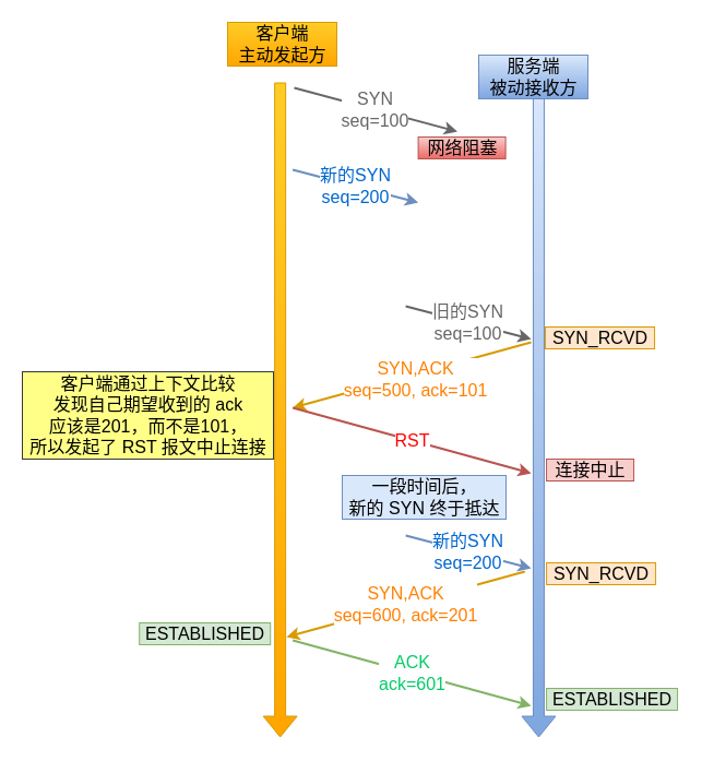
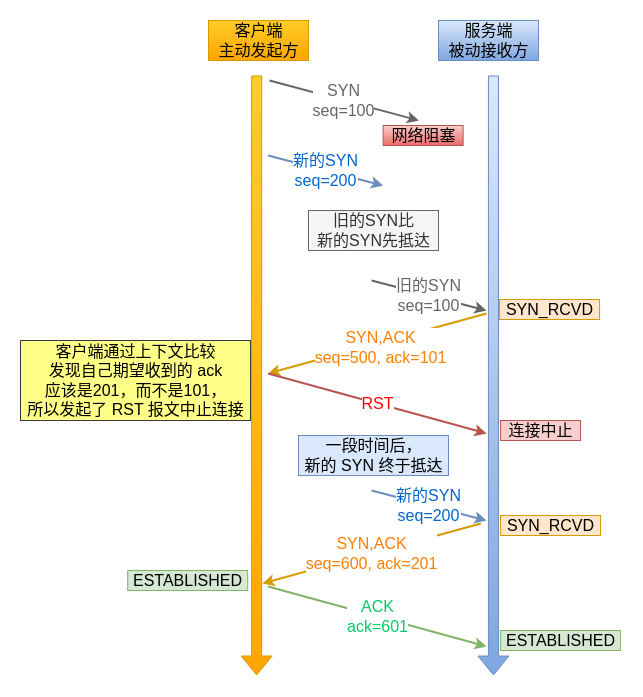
  <mxCell id="0" />
  <mxCell id="1" parent="0" />
  <mxCell id="2" value="" style="shape=flexArrow;endArrow=classic;html=1;rounded=0;fontSize=16;fillColor=#ffcd28;strokeColor=#d79b00;gradientColor=#ffa500;" edge="1" parent="1"><mxGeometry width="50" height="50" relative="1" as="geometry"><mxPoint x="256.15" y="75" as="sourcePoint" /><mxPoint x="256.15" y="675" as="targetPoint" /></mxGeometry></mxCell>
  <mxCell id="3" value="" style="shape=flexArrow;endArrow=classic;html=1;rounded=0;fontSize=16;fillColor=#dae8fc;strokeColor=#6c8ebf;gradientColor=#7ea6e0;" edge="1" parent="1"><mxGeometry width="50" height="50" relative="1" as="geometry"><mxPoint x="492.953" y="75" as="sourcePoint" /><mxPoint x="492.953" y="675" as="targetPoint" /></mxGeometry></mxCell>
  <mxCell id="4" value="&lt;font color=&quot;#666666&quot;&gt;&lt;span style=&quot;font-family: &amp;#34;helvetica&amp;#34; ; font-size: 16px ; font-style: normal ; font-weight: 400 ; letter-spacing: normal ; text-align: center ; text-indent: 0px ; text-transform: none ; word-spacing: 0px ; background-color: rgb(255 , 255 , 255) ; display: inline ; float: none&quot;&gt;SYN&lt;/span&gt;&lt;br style=&quot;font-family: &amp;#34;helvetica&amp;#34; ; font-size: 16px ; font-style: normal ; font-weight: 400 ; letter-spacing: normal ; text-align: center ; text-indent: 0px ; text-transform: none ; word-spacing: 0px&quot;&gt;&lt;span style=&quot;font-family: &amp;#34;helvetica&amp;#34; ; font-size: 16px ; font-style: normal ; font-weight: 400 ; letter-spacing: normal ; text-align: center ; text-indent: 0px ; text-transform: none ; word-spacing: 0px ; background-color: rgb(255 , 255 , 255) ; display: inline ; float: none&quot;&gt;seq=100&lt;/span&gt;&lt;/font&gt;" style="endArrow=classic;html=1;rounded=0;fontSize=16;fillColor=#f5f5f5;strokeColor=#666666;strokeWidth=2;" edge="1" parent="1"><mxGeometry width="50" height="50" relative="1" as="geometry"><mxPoint x="269" y="80" as="sourcePoint" /><mxPoint x="418.439" y="120" as="targetPoint" /></mxGeometry></mxCell>
  <mxCell id="5" value="网络阻塞" style="text;html=1;align=center;verticalAlign=middle;resizable=0;points=[];autosize=1;strokeColor=#b85450;fillColor=#f8cecc;fontSize=16;gradientColor=#ea6b66;" vertex="1" parent="1"><mxGeometry x="382.598" y="125" width="80" height="20" as="geometry" /></mxCell>
  <mxCell id="6" value="&lt;font color=&quot;#0066cc&quot;&gt;&lt;span style=&quot;font-family: &amp;#34;helvetica&amp;#34; ; font-size: 16px ; font-style: normal ; font-weight: 400 ; letter-spacing: normal ; text-align: center ; text-indent: 0px ; text-transform: none ; word-spacing: 0px ; background-color: rgb(255 , 255 , 255) ; display: inline ; float: none&quot;&gt;新的SYN&lt;/span&gt;&lt;br style=&quot;font-family: &amp;#34;helvetica&amp;#34; ; font-size: 16px ; font-style: normal ; font-weight: 400 ; letter-spacing: normal ; text-align: center ; text-indent: 0px ; text-transform: none ; word-spacing: 0px&quot;&gt;&lt;span style=&quot;font-family: &amp;#34;helvetica&amp;#34; ; font-size: 16px ; font-style: normal ; font-weight: 400 ; letter-spacing: normal ; text-align: center ; text-indent: 0px ; text-transform: none ; word-spacing: 0px ; background-color: rgb(255 , 255 , 255) ; display: inline ; float: none&quot;&gt;seq=200&lt;/span&gt;&lt;/font&gt;" style="endArrow=classic;html=1;rounded=0;fontSize=16;strokeWidth=2;fillColor=#dae8fc;strokeColor=#6c8ebf;" edge="1" parent="1"><mxGeometry width="50" height="50" relative="1" as="geometry"><mxPoint x="267.645" y="155" as="sourcePoint" /><mxPoint x="382.598" y="185" as="targetPoint" /></mxGeometry></mxCell>
+ <mxCell id="7" value="旧的SYN比&lt;br&gt;新的SYN先抵达" style="text;html=1;align=center;verticalAlign=middle;resizable=0;points=[];autosize=1;strokeColor=#666666;fillColor=#f5f5f5;fontColor=#333333;fontSize=16;" vertex="1" parent="1"><mxGeometry x="308.002" y="210" width="130" height="40" as="geometry" /></mxCell>
  <mxCell id="8" value="&lt;font color=&quot;#666666&quot;&gt;&lt;span style=&quot;font-family: &amp;#34;helvetica&amp;#34; ; font-size: 16px ; font-style: normal ; font-weight: 400 ; letter-spacing: normal ; text-align: center ; text-indent: 0px ; text-transform: none ; word-spacing: 0px ; background-color: rgb(255 , 255 , 255) ; display: inline ; float: none&quot;&gt;旧的SYN&lt;/span&gt;&lt;br style=&quot;font-family: &amp;#34;helvetica&amp;#34; ; font-size: 16px ; font-style: normal ; font-weight: 400 ; letter-spacing: normal ; text-align: center ; text-indent: 0px ; text-transform: none ; word-spacing: 0px&quot;&gt;&lt;span style=&quot;font-family: &amp;#34;helvetica&amp;#34; ; font-size: 16px ; font-style: normal ; font-weight: 400 ; letter-spacing: normal ; text-align: center ; text-indent: 0px ; text-transform: none ; word-spacing: 0px ; background-color: rgb(255 , 255 , 255) ; display: inline ; float: none&quot;&gt;seq=100&lt;/span&gt;&lt;/font&gt;" style="endArrow=classic;html=1;rounded=0;fontSize=16;strokeWidth=2;fillColor=#f5f5f5;strokeColor=#666666;" edge="1" parent="1"><mxGeometry width="50" height="50" relative="1" as="geometry"><mxPoint x="371.103" y="280" as="sourcePoint" /><mxPoint x="486.056" y="310" as="targetPoint" /></mxGeometry></mxCell>
  <mxCell id="9" value="&lt;font color=&quot;#ff8000&quot;&gt;SYN,ACK&lt;br style=&quot;font-size: 16px&quot;&gt;seq=500, ack=101&lt;/font&gt;" style="edgeStyle=none;rounded=0;orthogonalLoop=1;jettySize=auto;html=1;exitX=0;exitY=0;exitDx=0;exitDy=0;fontSize=16;strokeWidth=2;fillColor=#ffe6cc;strokeColor=#d79b00;" edge="1" parent="1"><mxGeometry x="-0.007" y="5" relative="1" as="geometry"><mxPoint x="486.056" y="313" as="sourcePoint" /><mxPoint x="267.645" y="373" as="targetPoint" /><mxPoint x="1" as="offset" /></mxGeometry></mxCell>
  <mxCell id="10" value="客户端通过上下文比较&lt;br style=&quot;font-size: 16px;&quot;&gt;发现自己期望收到的 ack &lt;br style=&quot;font-size: 16px;&quot;&gt;应该是201，而不是101，&lt;br style=&quot;font-size: 16px;&quot;&gt;所以发起了 RST 报文中止连接" style="text;html=1;align=center;verticalAlign=middle;resizable=0;points=[];autosize=1;strokeColor=#36393d;fillColor=#ffff88;fontSize=16;" vertex="1" parent="1"><mxGeometry x="20" y="340" width="230" height="80" as="geometry" /></mxCell>
  <mxCell id="11" value="&lt;font color=&quot;#ff0000&quot;&gt;RST&lt;/font&gt;" style="edgeStyle=none;rounded=0;orthogonalLoop=1;jettySize=auto;html=1;exitX=1;exitY=0;exitDx=0;exitDy=0;fontSize=16;strokeWidth=2;fillColor=#f8cecc;strokeColor=#b85450;fontColor=#FFFFFF;" edge="1" parent="1"><mxGeometry relative="1" as="geometry"><mxPoint x="267.645" y="373" as="sourcePoint" /><mxPoint x="486.056" y="433" as="targetPoint" /></mxGeometry></mxCell>
  <mxCell id="12" value="连接中止" style="text;html=1;align=center;verticalAlign=middle;resizable=0;points=[];autosize=1;strokeColor=#b85450;fillColor=#f8cecc;fontSize=16;" vertex="1" parent="1"><mxGeometry x="500.056" y="420" width="80" height="20" as="geometry" /></mxCell>
- <mxCell id="13" value="一段时间后，&lt;br style=&quot;font-size: 16px;&quot;&gt;新的 SYN 终于抵达" style="text;html=1;align=center;verticalAlign=middle;resizable=0;points=[];autosize=1;strokeColor=#6c8ebf;fillColor=#dae8fc;fontSize=16;" vertex="1" parent="1"><mxGeometry x="312.998" y="435" width="150" height="40" as="geometry" /></mxCell>
+ <mxCell id="13" value="一段时间后，&lt;br style=&quot;font-size: 16px;&quot;&gt;新的 SYN 终于抵达" style="text;html=1;align=center;verticalAlign=middle;resizable=0;points=[];autosize=1;strokeColor=#6c8ebf;fillColor=#dae8fc;fontSize=16;" vertex="1" parent="1"><mxGeometry x="297.998" y="435" width="150" height="40" as="geometry" /></mxCell>
  <mxCell id="14" value="&lt;span style=&quot;font-family: helvetica; font-size: 16px; font-style: normal; font-weight: 400; letter-spacing: normal; text-align: center; text-indent: 0px; text-transform: none; word-spacing: 0px; background-color: rgb(255, 255, 255); display: inline; float: none;&quot;&gt;新的SYN&lt;/span&gt;&lt;br style=&quot;font-family: helvetica; font-size: 16px; font-style: normal; font-weight: 400; letter-spacing: normal; text-align: center; text-indent: 0px; text-transform: none; word-spacing: 0px;&quot;&gt;&lt;span style=&quot;font-family: helvetica; font-size: 16px; font-style: normal; font-weight: 400; letter-spacing: normal; text-align: center; text-indent: 0px; text-transform: none; word-spacing: 0px; background-color: rgb(255, 255, 255); display: inline; float: none;&quot;&gt;seq=200&lt;/span&gt;" style="endArrow=classic;html=1;rounded=0;fontSize=16;strokeWidth=2;fontColor=#0066CC;fillColor=#dae8fc;strokeColor=#6c8ebf;" edge="1" parent="1"><mxGeometry width="50" height="50" relative="1" as="geometry"><mxPoint x="371.103" y="490" as="sourcePoint" /><mxPoint x="486.056" y="520" as="targetPoint" /></mxGeometry></mxCell>
  <mxCell id="15" value="&lt;font color=&quot;#ff8000&quot;&gt;SYN,ACK&lt;br style=&quot;font-size: 16px&quot;&gt;seq=600, ack=201&lt;/font&gt;" style="edgeStyle=none;rounded=0;orthogonalLoop=1;jettySize=auto;html=1;exitX=0;exitY=0;exitDx=0;exitDy=0;fontSize=16;strokeWidth=2;fillColor=#ffe6cc;strokeColor=#d79b00;" edge="1" parent="1"><mxGeometry relative="1" as="geometry"><mxPoint x="480.308" y="523" as="sourcePoint" /><mxPoint x="261.897" y="583" as="targetPoint" /></mxGeometry></mxCell>
  <mxCell id="16" value="&lt;font color=&quot;#00cc66&quot;&gt;ACK&lt;br style=&quot;font-size: 16px&quot;&gt;ack=601&lt;/font&gt;" style="edgeStyle=none;rounded=0;orthogonalLoop=1;jettySize=auto;html=1;exitX=1;exitY=0;exitDx=0;exitDy=0;fontSize=16;strokeWidth=2;fillColor=#d5e8d4;strokeColor=#82b366;" edge="1" parent="1"><mxGeometry relative="1" as="geometry"><mxPoint x="267.645" y="586" as="sourcePoint" /><mxPoint x="486.056" y="646" as="targetPoint" /></mxGeometry></mxCell>
  <mxCell id="17" value="&lt;span style=&quot;font-size: 16px;&quot;&gt;ESTABLISHED&lt;/span&gt;" style="text;html=1;align=center;verticalAlign=middle;resizable=0;points=[];autosize=1;strokeColor=#82b366;fillColor=#d5e8d4;fontSize=16;" vertex="1" parent="1"><mxGeometry x="500.056" y="630" width="120" height="20" as="geometry" /></mxCell>
  <mxCell id="18" value="&lt;span style=&quot;font-size: 16px;&quot;&gt;ESTABLISHED&lt;/span&gt;" style="text;html=1;align=center;verticalAlign=middle;resizable=0;points=[];autosize=1;strokeColor=#82b366;fillColor=#d5e8d4;fontSize=16;" vertex="1" parent="1"><mxGeometry x="127.206" y="570" width="120" height="20" as="geometry" /></mxCell>
  <mxCell id="19" value="&lt;span style=&quot;font-size: 16px;&quot;&gt;SYN_RCVD&lt;/span&gt;" style="text;html=1;align=center;verticalAlign=middle;resizable=0;points=[];autosize=1;strokeColor=#d79b00;fillColor=#ffe6cc;fontSize=16;" vertex="1" parent="1"><mxGeometry x="500.056" y="515" width="100" height="20" as="geometry" /></mxCell>
  <mxCell id="20" value="&lt;span style=&quot;font-size: 16px;&quot;&gt;SYN_RCVD&lt;/span&gt;" style="text;html=1;align=center;verticalAlign=middle;resizable=0;points=[];autosize=1;strokeColor=#d79b00;fillColor=#ffe6cc;fontSize=16;" vertex="1" parent="1"><mxGeometry x="499.056" y="299" width="100" height="20" as="geometry" /></mxCell>
  <mxCell id="21" value="客户端&lt;br&gt;主动发起方" style="text;html=1;align=center;verticalAlign=middle;resizable=0;points=[];autosize=1;strokeColor=#d79b00;fillColor=#ffcd28;fontSize=16;gradientColor=#ffa500;" vertex="1" parent="1"><mxGeometry x="208" y="20" width="100" height="40" as="geometry" /></mxCell>
- <mxCell id="22" value="服务端&lt;br&gt;被动接收方" style="text;html=1;align=center;verticalAlign=middle;resizable=0;points=[];autosize=1;strokeColor=#6c8ebf;fillColor=#dae8fc;fontSize=16;gradientColor=#7ea6e0;" vertex="1" parent="1"><mxGeometry x="438" y="50" width="100" height="40" as="geometry" /></mxCell>
+ <mxCell id="22" value="服务端&lt;br&gt;被动接收方" style="text;html=1;align=center;verticalAlign=middle;resizable=0;points=[];autosize=1;strokeColor=#6c8ebf;fillColor=#dae8fc;fontSize=16;gradientColor=#7ea6e0;" vertex="1" parent="1"><mxGeometry x="438" y="20" width="100" height="40" as="geometry" /></mxCell>
